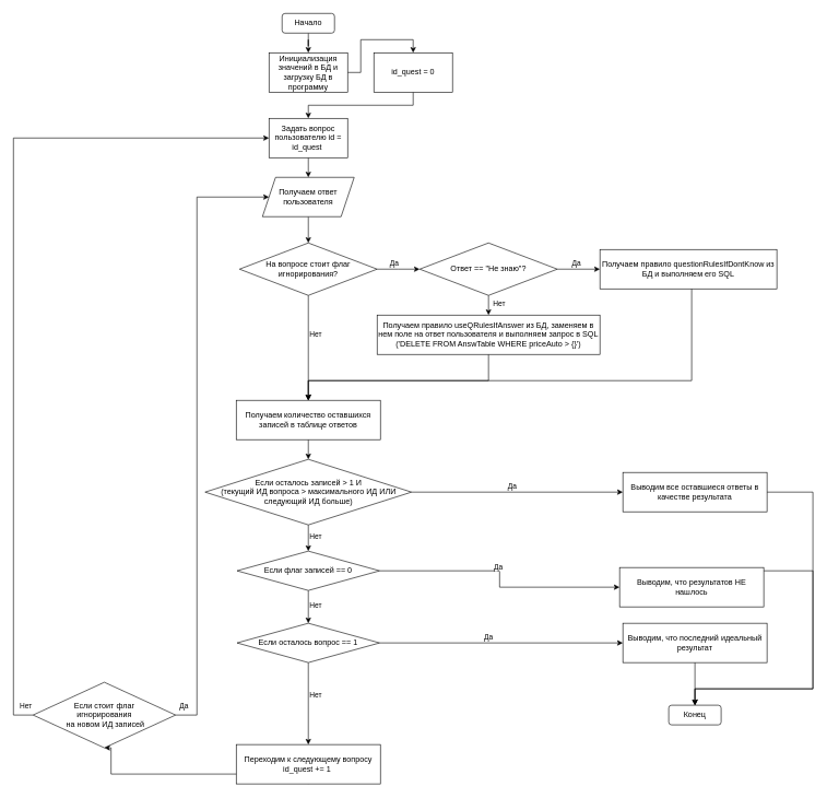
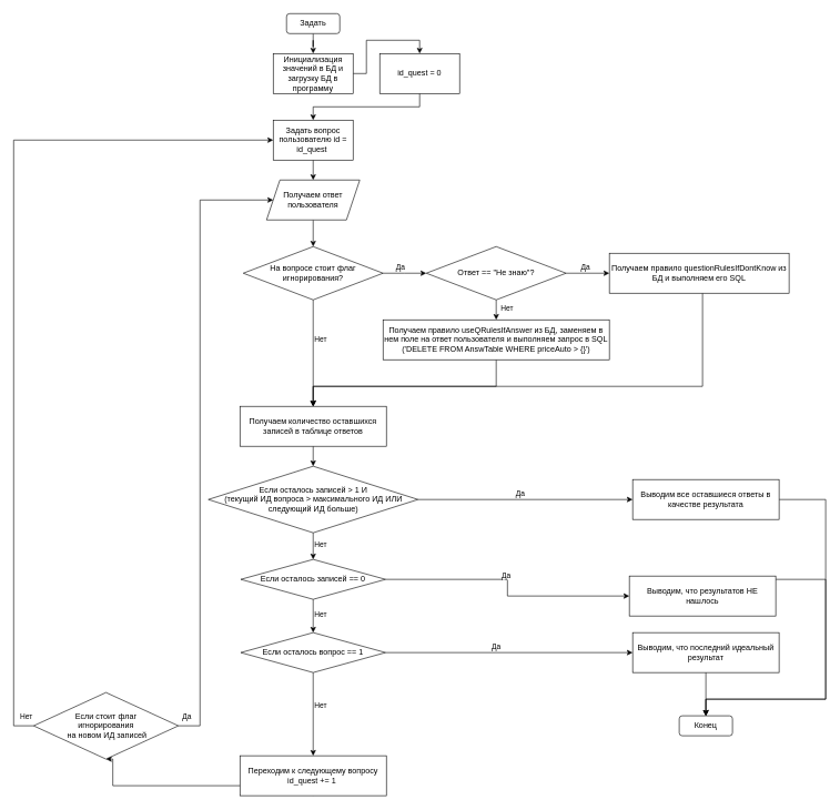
  <mxCell id="0" />
  <mxCell id="1" parent="0" />
  <mxCell id="2" style="edgeStyle=orthogonalEdgeStyle;rounded=0;orthogonalLoop=1;jettySize=auto;html=1;entryX=0.5;entryY=0;entryDx=0;entryDy=0;" edge="1" parent="1" source="3" target="6"><mxGeometry relative="1" as="geometry" /></mxCell>
- <mxCell id="3" value="Начало" style="rounded=1;whiteSpace=wrap;html=1;" vertex="1" parent="1"><mxGeometry x="430" y="20" width="80" height="30" as="geometry" /></mxCell>
+ <mxCell id="3" value="Задать" style="rounded=1;whiteSpace=wrap;html=1;" vertex="1" parent="1"><mxGeometry x="430" y="20" width="80" height="30" as="geometry" /></mxCell>
  <mxCell id="4" value="Конец" style="rounded=1;whiteSpace=wrap;html=1;" vertex="1" parent="1"><mxGeometry x="1020" y="1075" width="80" height="30" as="geometry" /></mxCell>
  <mxCell id="5" style="edgeStyle=orthogonalEdgeStyle;rounded=0;orthogonalLoop=1;jettySize=auto;html=1;entryX=0.5;entryY=0;entryDx=0;entryDy=0;" edge="1" parent="1" source="6" target="10"><mxGeometry relative="1" as="geometry" /></mxCell>
  <mxCell id="6" value="Инициализация значений в БД и загрузку БД в программу" style="rounded=0;whiteSpace=wrap;html=1;" vertex="1" parent="1"><mxGeometry x="410" y="80" width="120" height="60" as="geometry" /></mxCell>
  <mxCell id="7" style="edgeStyle=orthogonalEdgeStyle;rounded=0;orthogonalLoop=1;jettySize=auto;html=1;exitX=0.5;exitY=1;exitDx=0;exitDy=0;entryX=0.5;entryY=0;entryDx=0;entryDy=0;" edge="1" parent="1" source="8" target="12"><mxGeometry relative="1" as="geometry" /></mxCell>
  <mxCell id="8" value="Задать вопрос пользователю id = id_quest&amp;nbsp;" style="rounded=0;whiteSpace=wrap;html=1;" vertex="1" parent="1"><mxGeometry x="410" y="180" width="120" height="60" as="geometry" /></mxCell>
  <mxCell id="9" style="edgeStyle=orthogonalEdgeStyle;rounded=0;orthogonalLoop=1;jettySize=auto;html=1;entryX=0.5;entryY=0;entryDx=0;entryDy=0;" edge="1" parent="1" source="10" target="8"><mxGeometry relative="1" as="geometry"><Array as="points"><mxPoint x="630" y="160" /><mxPoint x="470" y="160" /></Array></mxGeometry></mxCell>
  <mxCell id="10" value="id_quest = 0" style="rounded=0;whiteSpace=wrap;html=1;" vertex="1" parent="1"><mxGeometry x="570" y="80" width="120" height="60" as="geometry" /></mxCell>
  <mxCell id="11" style="edgeStyle=orthogonalEdgeStyle;rounded=0;orthogonalLoop=1;jettySize=auto;html=1;exitX=0.5;exitY=1;exitDx=0;exitDy=0;entryX=0.5;entryY=0;entryDx=0;entryDy=0;" edge="1" parent="1" source="12" target="17"><mxGeometry relative="1" as="geometry" /></mxCell>
  <mxCell id="12" value="Получаем ответ пользователя" style="shape=parallelogram;perimeter=parallelogramPerimeter;whiteSpace=wrap;html=1;fixedSize=1;" vertex="1" parent="1"><mxGeometry x="400" y="270" width="140" height="60" as="geometry" /></mxCell>
  <mxCell id="13" style="edgeStyle=orthogonalEdgeStyle;rounded=0;orthogonalLoop=1;jettySize=auto;html=1;exitX=1;exitY=0.5;exitDx=0;exitDy=0;" edge="1" parent="1" source="17"><mxGeometry relative="1" as="geometry"><mxPoint x="640" y="410" as="targetPoint" /></mxGeometry></mxCell>
  <mxCell id="14" value="Да" style="edgeLabel;html=1;align=center;verticalAlign=middle;resizable=0;points=[];" vertex="1" connectable="0" parent="13"><mxGeometry x="-0.06" y="3" relative="1" as="geometry"><mxPoint x="-6" y="-7" as="offset" /></mxGeometry></mxCell>
  <mxCell id="15" style="edgeStyle=orthogonalEdgeStyle;rounded=0;orthogonalLoop=1;jettySize=auto;html=1;exitX=0.5;exitY=1;exitDx=0;exitDy=0;entryX=0.5;entryY=0;entryDx=0;entryDy=0;" edge="1" parent="1" source="17" target="28"><mxGeometry relative="1" as="geometry"><mxPoint x="470" y="510" as="targetPoint" /></mxGeometry></mxCell>
  <mxCell id="16" value="Нет" style="edgeLabel;html=1;align=center;verticalAlign=middle;resizable=0;points=[];" vertex="1" connectable="0" parent="15"><mxGeometry x="-0.279" y="4" relative="1" as="geometry"><mxPoint x="6" as="offset" /></mxGeometry></mxCell>
  <mxCell id="17" value="На вопросе стоит флаг игнорирования?" style="rhombus;whiteSpace=wrap;html=1;" vertex="1" parent="1"><mxGeometry x="365" y="370" width="210" height="80" as="geometry" /></mxCell>
  <mxCell id="18" style="edgeStyle=orthogonalEdgeStyle;rounded=0;orthogonalLoop=1;jettySize=auto;html=1;entryX=0;entryY=0.5;entryDx=0;entryDy=0;" edge="1" parent="1" source="22" target="24"><mxGeometry relative="1" as="geometry" /></mxCell>
  <mxCell id="19" value="Да" style="edgeLabel;html=1;align=center;verticalAlign=middle;resizable=0;points=[];" vertex="1" connectable="0" parent="18"><mxGeometry x="0.152" y="2" relative="1" as="geometry"><mxPoint x="-9" y="-8" as="offset" /></mxGeometry></mxCell>
  <mxCell id="20" style="edgeStyle=orthogonalEdgeStyle;rounded=0;orthogonalLoop=1;jettySize=auto;html=1;exitX=0.5;exitY=1;exitDx=0;exitDy=0;entryX=0.5;entryY=0;entryDx=0;entryDy=0;" edge="1" parent="1" source="22" target="26"><mxGeometry relative="1" as="geometry" /></mxCell>
  <mxCell id="21" value="Нет" style="edgeLabel;html=1;align=center;verticalAlign=middle;resizable=0;points=[];" vertex="1" connectable="0" parent="20"><mxGeometry x="-0.19" y="1" relative="1" as="geometry"><mxPoint x="14" as="offset" /></mxGeometry></mxCell>
  <mxCell id="22" value="Ответ == &quot;Не знаю&quot;?" style="rhombus;whiteSpace=wrap;html=1;" vertex="1" parent="1"><mxGeometry x="640" y="370" width="210" height="80" as="geometry" /></mxCell>
  <mxCell id="23" style="edgeStyle=orthogonalEdgeStyle;rounded=0;orthogonalLoop=1;jettySize=auto;html=1;" edge="1" parent="1" source="24" target="28"><mxGeometry relative="1" as="geometry"><Array as="points"><mxPoint x="1055" y="580" /><mxPoint x="470" y="580" /></Array></mxGeometry></mxCell>
  <mxCell id="24" value="Получаем правило&amp;nbsp;questionRulesIfDontKnow из БД и выполняем его SQL" style="rounded=0;whiteSpace=wrap;html=1;" vertex="1" parent="1"><mxGeometry x="915" y="380" width="270" height="60" as="geometry" /></mxCell>
  <mxCell id="25" style="edgeStyle=orthogonalEdgeStyle;rounded=0;orthogonalLoop=1;jettySize=auto;html=1;entryX=0.5;entryY=0;entryDx=0;entryDy=0;" edge="1" parent="1" source="26" target="28"><mxGeometry relative="1" as="geometry"><Array as="points"><mxPoint x="745" y="580" /><mxPoint x="470" y="580" /></Array></mxGeometry></mxCell>
  <mxCell id="26" value="Получаем правило&amp;nbsp;useQRulesIfAnswer&amp;nbsp;&lt;span style=&quot;background-color: initial;&quot;&gt;из БД, заменяем в нем поле на ответ пользователя и выполняем запрос в SQL &lt;br&gt;(&lt;/span&gt;'DELETE FROM AnswTable WHERE priceAuto &amp;gt; {}')" style="rounded=0;whiteSpace=wrap;html=1;" vertex="1" parent="1"><mxGeometry x="575" y="480" width="340" height="60" as="geometry" /></mxCell>
  <mxCell id="27" style="edgeStyle=orthogonalEdgeStyle;rounded=0;orthogonalLoop=1;jettySize=auto;html=1;exitX=0.5;exitY=1;exitDx=0;exitDy=0;entryX=0.5;entryY=0;entryDx=0;entryDy=0;" edge="1" parent="1" source="28" target="33"><mxGeometry relative="1" as="geometry" /></mxCell>
  <mxCell id="28" value="Получаем количество оставшихся записей в таблице ответов" style="rounded=0;whiteSpace=wrap;html=1;" vertex="1" parent="1"><mxGeometry x="360" y="610" width="220" height="60" as="geometry" /></mxCell>
  <mxCell id="29" style="edgeStyle=orthogonalEdgeStyle;rounded=0;orthogonalLoop=1;jettySize=auto;html=1;exitX=1;exitY=0.5;exitDx=0;exitDy=0;entryX=0;entryY=0.5;entryDx=0;entryDy=0;" edge="1" parent="1" source="33" target="35"><mxGeometry relative="1" as="geometry" /></mxCell>
  <mxCell id="30" value="Да" style="edgeLabel;html=1;align=center;verticalAlign=middle;resizable=0;points=[];" vertex="1" connectable="0" parent="29"><mxGeometry x="-0.359" y="3" relative="1" as="geometry"><mxPoint x="50" y="-7" as="offset" /></mxGeometry></mxCell>
  <mxCell id="31" style="edgeStyle=orthogonalEdgeStyle;rounded=0;orthogonalLoop=1;jettySize=auto;html=1;exitX=0.5;exitY=1;exitDx=0;exitDy=0;entryX=0.5;entryY=0;entryDx=0;entryDy=0;" edge="1" parent="1" source="33" target="40"><mxGeometry relative="1" as="geometry" /></mxCell>
  <mxCell id="32" value="Нет" style="edgeLabel;html=1;align=center;verticalAlign=middle;resizable=0;points=[];" vertex="1" connectable="0" parent="31"><mxGeometry x="-0.413" y="-4" relative="1" as="geometry"><mxPoint x="14" y="5" as="offset" /></mxGeometry></mxCell>
  <mxCell id="33" value="Если осталось записей &amp;gt; 1 И &lt;br&gt;(текущий ИД вопроса &amp;gt; максимального ИД ИЛИ &lt;br&gt;следующий ИД больше)" style="rhombus;whiteSpace=wrap;html=1;" vertex="1" parent="1"><mxGeometry x="312.5" y="700" width="315" height="100" as="geometry" /></mxCell>
  <mxCell id="34" style="edgeStyle=orthogonalEdgeStyle;rounded=0;orthogonalLoop=1;jettySize=auto;html=1;" edge="1" parent="1" source="35" target="4"><mxGeometry relative="1" as="geometry"><Array as="points"><mxPoint x="1240" y="750" /><mxPoint x="1240" y="1050" /><mxPoint x="1060" y="1050" /></Array></mxGeometry></mxCell>
  <mxCell id="35" value="Выводим все оставшиеся ответы в качестве результата" style="rounded=0;whiteSpace=wrap;html=1;" vertex="1" parent="1"><mxGeometry x="950" y="720" width="220" height="60" as="geometry" /></mxCell>
  <mxCell id="36" style="edgeStyle=orthogonalEdgeStyle;rounded=0;orthogonalLoop=1;jettySize=auto;html=1;exitX=1;exitY=0.5;exitDx=0;exitDy=0;entryX=0;entryY=0.5;entryDx=0;entryDy=0;" edge="1" parent="1" source="40" target="42"><mxGeometry relative="1" as="geometry" /></mxCell>
  <mxCell id="37" value="Да" style="edgeLabel;html=1;align=center;verticalAlign=middle;resizable=0;points=[];" vertex="1" connectable="0" parent="36"><mxGeometry x="-0.035" y="-2" relative="1" as="geometry"><mxPoint y="-12" as="offset" /></mxGeometry></mxCell>
  <mxCell id="38" style="edgeStyle=orthogonalEdgeStyle;rounded=0;orthogonalLoop=1;jettySize=auto;html=1;exitX=0.5;exitY=1;exitDx=0;exitDy=0;entryX=0.5;entryY=0;entryDx=0;entryDy=0;" edge="1" parent="1" source="40" target="47"><mxGeometry relative="1" as="geometry" /></mxCell>
  <mxCell id="39" value="Нет" style="edgeLabel;html=1;align=center;verticalAlign=middle;resizable=0;points=[];" vertex="1" connectable="0" parent="38"><mxGeometry x="-0.128" y="2" relative="1" as="geometry"><mxPoint x="8" as="offset" /></mxGeometry></mxCell>
- <mxCell id="40" value="Если флаг записей == 0" style="rhombus;whiteSpace=wrap;html=1;" vertex="1" parent="1"><mxGeometry x="361.25" y="840" width="217.5" height="60" as="geometry" /></mxCell>
+ <mxCell id="40" value="Если осталось записей == 0" style="rhombus;whiteSpace=wrap;html=1;" vertex="1" parent="1"><mxGeometry x="361.25" y="840" width="217.5" height="60" as="geometry" /></mxCell>
  <mxCell id="41" style="edgeStyle=orthogonalEdgeStyle;rounded=0;orthogonalLoop=1;jettySize=auto;html=1;" edge="1" parent="1" source="42" target="4"><mxGeometry relative="1" as="geometry"><Array as="points"><mxPoint x="1240" y="870" /><mxPoint x="1240" y="1050" /><mxPoint x="1060" y="1050" /></Array></mxGeometry></mxCell>
  <mxCell id="42" value="Выводим, что результатов НЕ нашлось" style="rounded=0;whiteSpace=wrap;html=1;" vertex="1" parent="1"><mxGeometry x="945" y="865" width="220" height="60" as="geometry" /></mxCell>
  <mxCell id="43" style="edgeStyle=orthogonalEdgeStyle;rounded=0;orthogonalLoop=1;jettySize=auto;html=1;entryX=0;entryY=0.5;entryDx=0;entryDy=0;" edge="1" parent="1" source="47" target="49"><mxGeometry relative="1" as="geometry" /></mxCell>
  <mxCell id="44" value="Да" style="edgeLabel;html=1;align=center;verticalAlign=middle;resizable=0;points=[];" vertex="1" connectable="0" parent="43"><mxGeometry x="-0.089" y="3" relative="1" as="geometry"><mxPoint x="-3" y="-7" as="offset" /></mxGeometry></mxCell>
  <mxCell id="45" style="edgeStyle=orthogonalEdgeStyle;rounded=0;orthogonalLoop=1;jettySize=auto;html=1;exitX=0.5;exitY=1;exitDx=0;exitDy=0;entryX=0.5;entryY=0;entryDx=0;entryDy=0;" edge="1" parent="1" source="47" target="51"><mxGeometry relative="1" as="geometry" /></mxCell>
  <mxCell id="46" value="Нет" style="edgeLabel;html=1;align=center;verticalAlign=middle;resizable=0;points=[];" vertex="1" connectable="0" parent="45"><mxGeometry x="-0.232" y="3" relative="1" as="geometry"><mxPoint x="7" as="offset" /></mxGeometry></mxCell>
  <mxCell id="47" value="Если осталось вопрос == 1" style="rhombus;whiteSpace=wrap;html=1;" vertex="1" parent="1"><mxGeometry x="361.25" y="950" width="217.5" height="60" as="geometry" /></mxCell>
  <mxCell id="48" style="edgeStyle=orthogonalEdgeStyle;rounded=0;orthogonalLoop=1;jettySize=auto;html=1;exitX=0.5;exitY=1;exitDx=0;exitDy=0;entryX=0.5;entryY=0;entryDx=0;entryDy=0;" edge="1" parent="1" source="49" target="4"><mxGeometry relative="1" as="geometry" /></mxCell>
  <mxCell id="49" value="Выводим, что последний идеальный результат" style="rounded=0;whiteSpace=wrap;html=1;" vertex="1" parent="1"><mxGeometry x="950" y="950" width="220" height="60" as="geometry" /></mxCell>
  <mxCell id="50" style="edgeStyle=orthogonalEdgeStyle;rounded=0;orthogonalLoop=1;jettySize=auto;html=1;exitX=0.5;exitY=1;exitDx=0;exitDy=0;entryX=0.5;entryY=1;entryDx=0;entryDy=0;" edge="1" parent="1" source="51" target="56"><mxGeometry relative="1" as="geometry"><Array as="points"><mxPoint x="470" y="1180" /><mxPoint x="169" y="1180" /></Array></mxGeometry></mxCell>
  <mxCell id="51" value="Переходим к следующему вопросу&lt;br&gt;id_quest += 1&amp;nbsp;" style="rounded=0;whiteSpace=wrap;html=1;" vertex="1" parent="1"><mxGeometry x="360" y="1135" width="220" height="60" as="geometry" /></mxCell>
  <mxCell id="52" style="edgeStyle=orthogonalEdgeStyle;rounded=0;orthogonalLoop=1;jettySize=auto;html=1;exitX=0;exitY=0.5;exitDx=0;exitDy=0;entryX=0;entryY=0.5;entryDx=0;entryDy=0;" edge="1" parent="1" source="56" target="8"><mxGeometry relative="1" as="geometry"><Array as="points"><mxPoint x="20" y="1090" /><mxPoint x="20" y="210" /></Array></mxGeometry></mxCell>
  <mxCell id="53" value="Нет" style="edgeLabel;html=1;align=center;verticalAlign=middle;resizable=0;points=[];" vertex="1" connectable="0" parent="52"><mxGeometry x="-0.956" y="-3" relative="1" as="geometry"><mxPoint x="17" y="-12" as="offset" /></mxGeometry></mxCell>
  <mxCell id="54" style="edgeStyle=orthogonalEdgeStyle;rounded=0;orthogonalLoop=1;jettySize=auto;html=1;exitX=1;exitY=0.5;exitDx=0;exitDy=0;entryX=0;entryY=0.5;entryDx=0;entryDy=0;" edge="1" parent="1" source="56" target="12"><mxGeometry relative="1" as="geometry"><Array as="points"><mxPoint x="300" y="1090" /><mxPoint x="300" y="300" /></Array></mxGeometry></mxCell>
  <mxCell id="55" value="Да" style="edgeLabel;html=1;align=center;verticalAlign=middle;resizable=0;points=[];" vertex="1" connectable="0" parent="54"><mxGeometry x="-0.963" y="3" relative="1" as="geometry"><mxPoint x="-5" y="-12" as="offset" /></mxGeometry></mxCell>
  <mxCell id="56" value="Если стоит флаг &lt;br&gt;игнорирования&lt;br&gt;&amp;nbsp;на новом ИД записей" style="rhombus;whiteSpace=wrap;html=1;" vertex="1" parent="1"><mxGeometry x="50" y="1040" width="217.5" height="100" as="geometry" /></mxCell>
